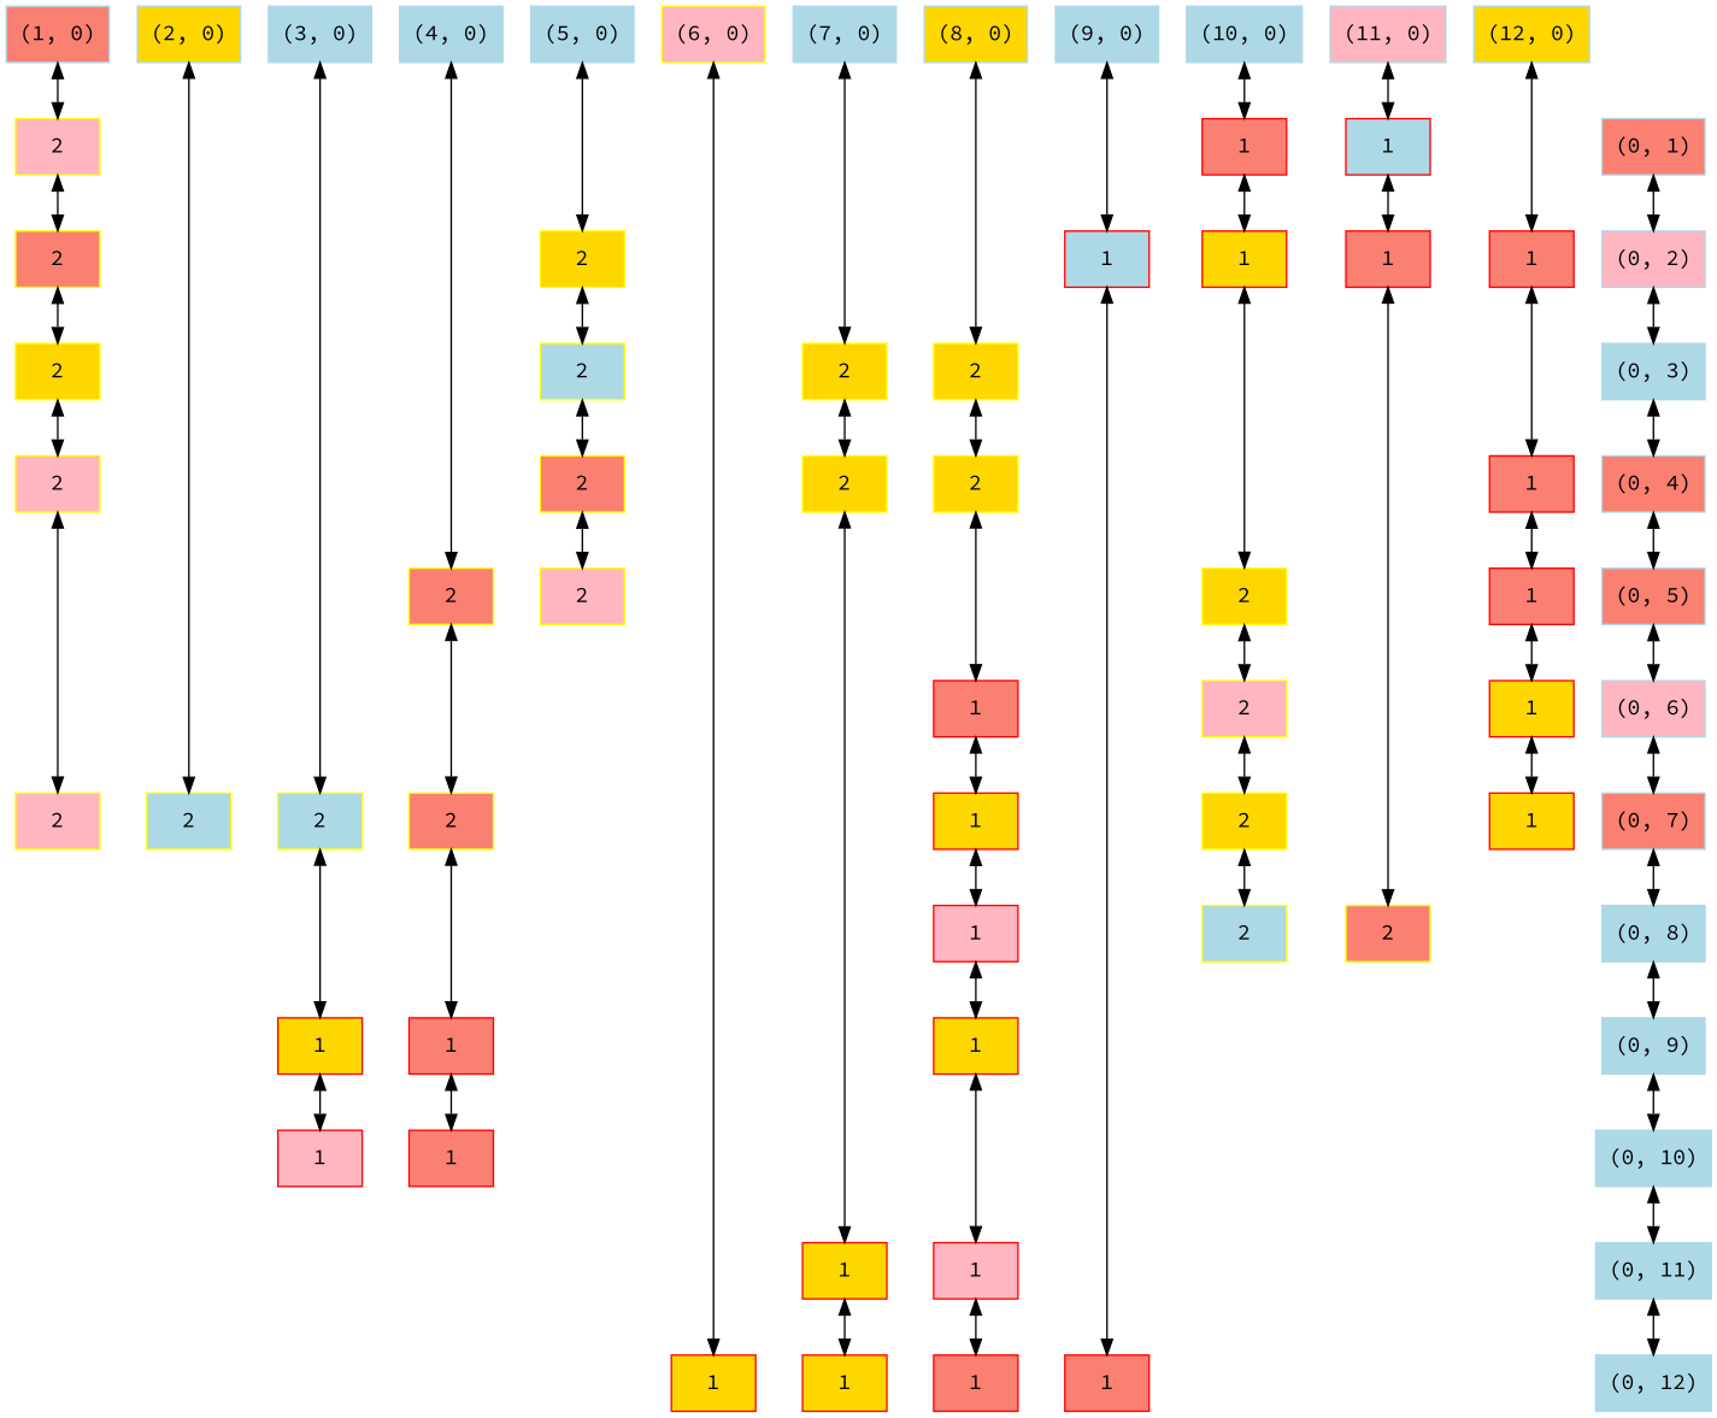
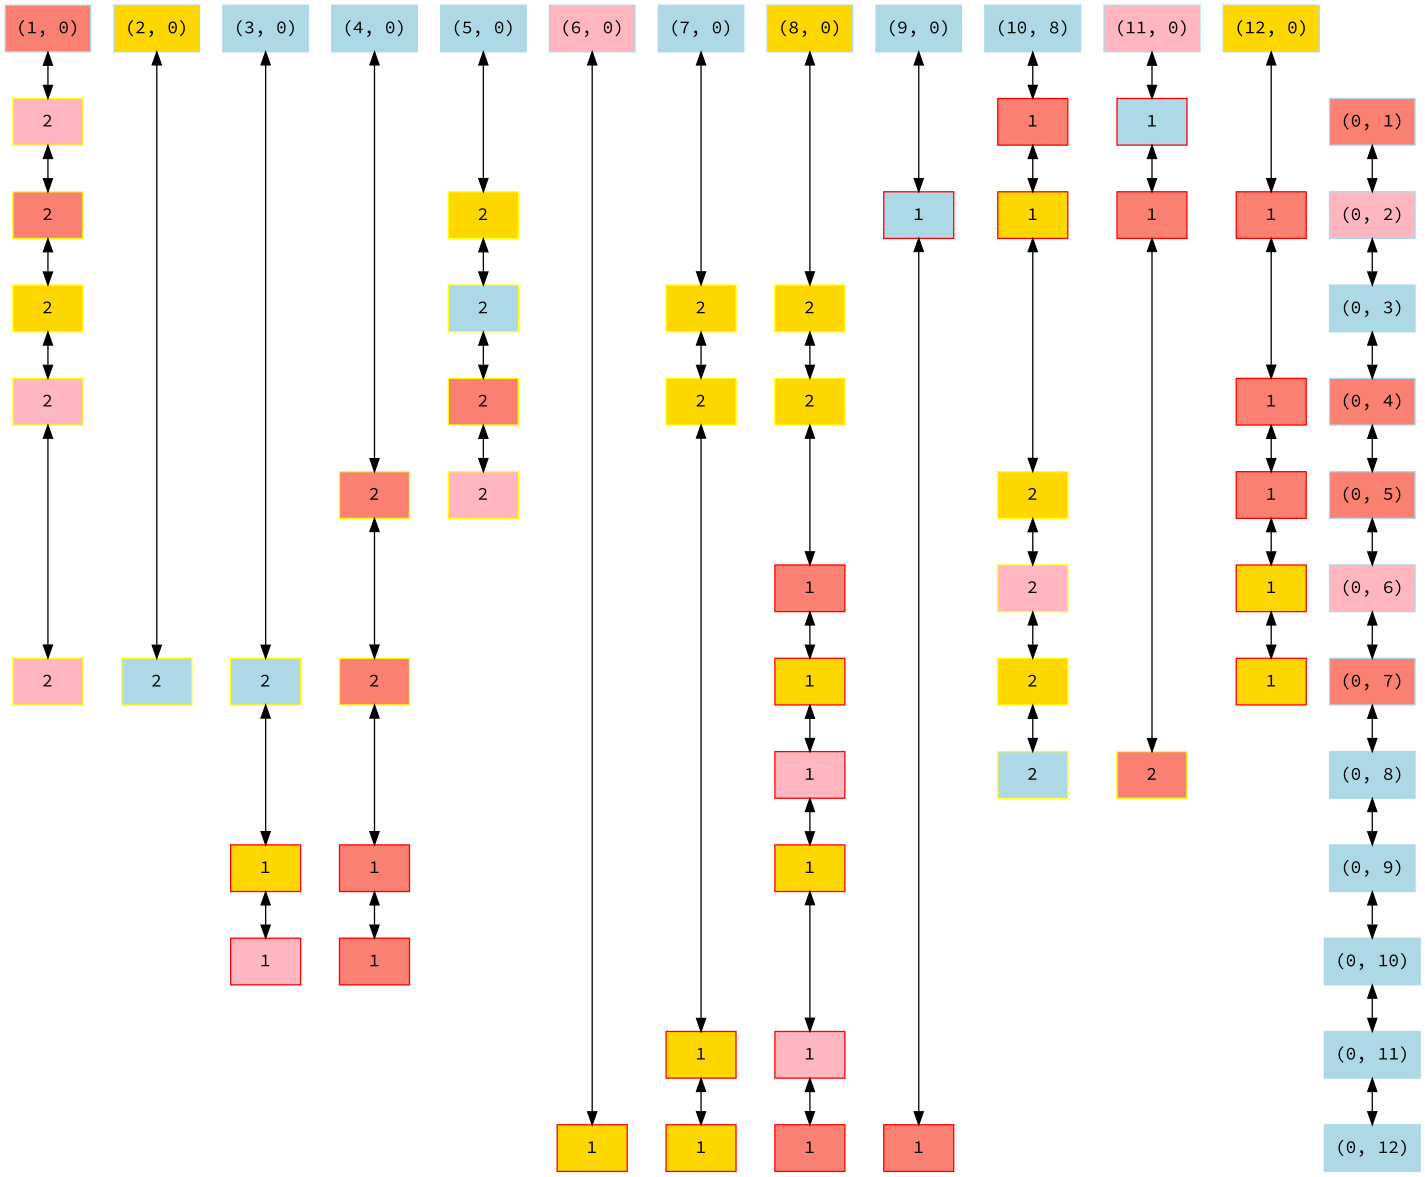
  digraph {
    fontname="Source Code Pro"
    node [color=lightblue fillcolor=salmon fontname="Source Code Pro" shape=box style=filled]
    edge [dir=both fontname="Source Code Pro"]
    n1 [label="(1, 0)"]
    n2 [fillcolor=gold label="(2, 0)"]
    n3 [fillcolor=lightblue label="(3, 0)"]
    n4 [fillcolor=lightblue label="(4, 0)"]
    n5 [fillcolor=lightblue label="(5, 0)"]
-   n6 [color=yellow fillcolor=lightpink label="(6, 0)"]
+   n6 [fillcolor=lightpink label="(6, 0)"]
    n7 [fillcolor=lightblue label="(7, 0)"]
    n8 [fillcolor=gold label="(8, 0)"]
    n9 [fillcolor=lightblue label="(9, 0)"]
-   n10 [fillcolor=lightblue label="(10, 0)"]
+   n10 [fillcolor=lightblue label="(10, 8)"]
    n11 [fillcolor=lightpink label="(11, 0)"]
    n12 [fillcolor=gold label="(12, 0)"]
    n13 [label="(0, 1)"]
    n14 [color=yellow fillcolor=lightpink label=2]
    n15 [color=red label=1]
    n16 [color=red fillcolor=lightblue label=1]
    n17 [fillcolor=lightpink label="(0, 2)"]
    n18 [color=yellow label=2]
    n19 [color=yellow fillcolor=gold label=2]
    n20 [color=red fillcolor=lightblue label=1]
    n21 [color=red fillcolor=gold label=1]
    n22 [color=red label=1]
    n23 [color=red label=1]
    n24 [fillcolor=lightblue label="(0, 3)"]
    n25 [color=yellow fillcolor=gold label=2]
    n26 [color=yellow fillcolor=lightblue label=2]
    n27 [color=yellow fillcolor=gold label=2]
    n28 [color=yellow fillcolor=gold label=2]
    n29 [label="(0, 4)"]
    n30 [color=yellow fillcolor=lightpink label=2]
    n31 [color=yellow label=2]
    n32 [color=yellow fillcolor=gold label=2]
    n33 [color=yellow fillcolor=gold label=2]
    n34 [color=red label=1]
    n35 [label="(0, 5)"]
    n36 [color=yellow label=2]
    n37 [color=yellow fillcolor=lightpink label=2]
    n38 [color=yellow fillcolor=gold label=2]
    n39 [color=red label=1]
    n40 [fillcolor=lightpink label="(0, 6)"]
    n41 [color=red label=1]
    n42 [color=yellow fillcolor=lightpink label=2]
    n43 [color=red fillcolor=gold label=1]
    n44 [label="(0, 7)"]
    n45 [color=yellow fillcolor=lightpink label=2]
    n46 [color=yellow fillcolor=lightblue label=2]
    n47 [color=yellow fillcolor=lightblue label=2]
    n48 [color=yellow label=2]
    n49 [color=red fillcolor=gold label=1]
    n50 [color=yellow fillcolor=gold label=2]
    n51 [color=red fillcolor=gold label=1]
    n52 [fillcolor=lightblue label="(0, 8)"]
    n53 [color=red fillcolor=lightpink label=1]
    n54 [color=yellow fillcolor=lightblue label=2]
    n55 [color=yellow label=2]
    n56 [fillcolor=lightblue label="(0, 9)"]
    n57 [color=red fillcolor=gold label=1]
    n58 [color=red label=1]
    n59 [color=red fillcolor=gold label=1]
    n60 [fillcolor=lightblue label="(0, 10)"]
    n61 [color=red fillcolor=lightpink label=1]
    n62 [color=red label=1]
    n63 [fillcolor=lightblue label="(0, 11)"]
    n64 [color=red fillcolor=gold label=1]
    n65 [color=red fillcolor=lightpink label=1]
    n66 [fillcolor=lightblue label="(0, 12)"]
    n67 [color=red fillcolor=gold label=1]
    n68 [color=red fillcolor=gold label=1]
    n69 [color=red label=1]
    n70 [color=red label=1]
    subgraph sub_1 {
      rank=same
      n1
      n2
      n3
      n4
      n5
      n6
      n7
      n8
      n9
      n10
      n11
      n12
    }
    subgraph sub_2 {
      rank=same
      n13
      n14
      n15
      n16
    }
    subgraph sub_3 {
      rank=same
      n17
      n18
      n19
      n20
      n21
      n22
      n23
    }
    subgraph sub_4 {
      rank=same
      n24
      n25
      n26
      n27
      n28
    }
    subgraph sub_5 {
      rank=same
      n29
      n30
      n31
      n32
      n33
      n34
    }
    subgraph sub_6 {
      rank=same
      n35
      n36
      n37
      n38
      n39
    }
    subgraph sub_7 {
      rank=same
      n40
      n41
      n42
      n43
    }
    subgraph sub_8 {
      rank=same
      n44
      n45
      n46
      n47
      n48
      n49
      n50
      n51
    }
    subgraph sub_9 {
      rank=same
      n52
      n53
      n54
      n55
    }
    subgraph sub_10 {
      rank=same
      n56
      n57
      n58
      n59
    }
    subgraph sub_11 {
      rank=same
      n60
      n61
      n62
    }
    subgraph sub_12 {
      rank=same
      n63
      n64
      n65
    }
    subgraph sub_13 {
      rank=same
      n66
      n67
      n68
      n69
      n70
    }
    n1 -> n14
    n2 -> n46
    n3 -> n47
    n4 -> n36
    n5 -> n19
    n6 -> n67
    n7 -> n27
    n8 -> n28
    n9 -> n20
    n10 -> n15
    n11 -> n16
    n12 -> n23
    n13 -> n17
    n14 -> n18
    n15 -> n21
    n16 -> n22
    n17 -> n24
    n18 -> n25
    n19 -> n26
    n20 -> n70
    n21 -> n38
    n22 -> n55
    n23 -> n34
    n24 -> n29
    n25 -> n30
    n26 -> n31
    n27 -> n32
    n28 -> n33
    n29 -> n35
    n30 -> n45
    n31 -> n37
    n32 -> n64
    n33 -> n41
    n34 -> n39
    n35 -> n40
    n36 -> n48
    n38 -> n42
    n39 -> n43
    n40 -> n44
    n41 -> n49
    n42 -> n50
    n43 -> n51
    n44 -> n52
    n47 -> n57
    n48 -> n58
    n49 -> n53
    n50 -> n54
    n52 -> n56
    n53 -> n59
    n56 -> n60
    n57 -> n61
    n58 -> n62
    n59 -> n65
    n60 -> n63
    n63 -> n66
    n64 -> n68
    n65 -> n69
  }
